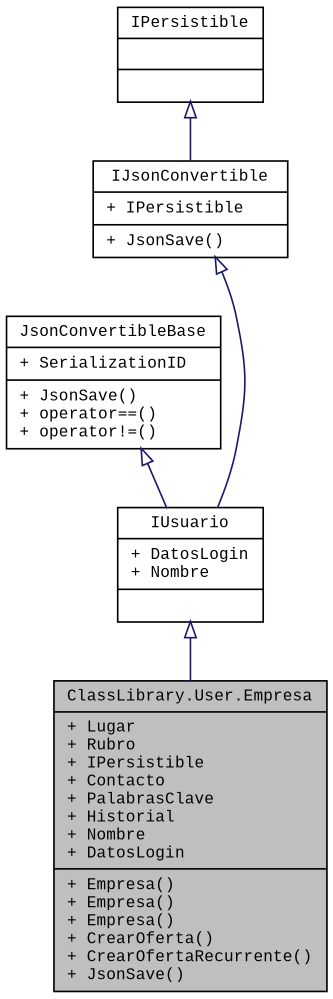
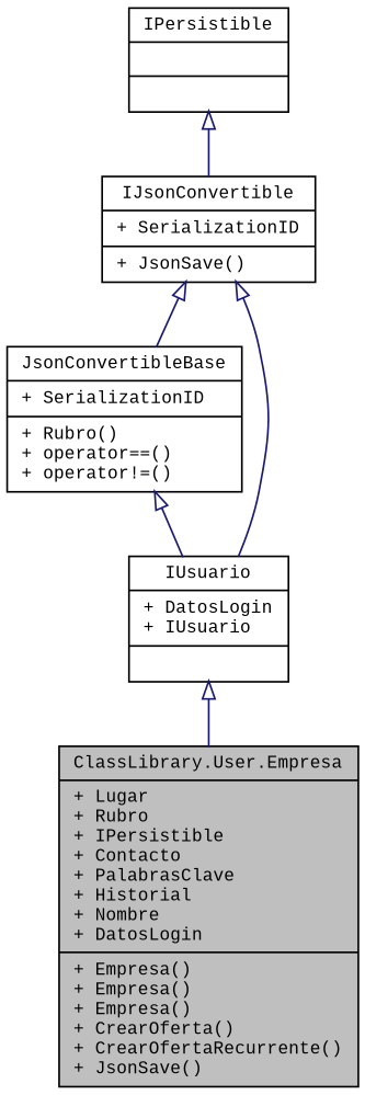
  digraph {
    fontname="Liberation Mono"
    node [color=black fillcolor=white fontname="Liberation Mono" fontsize=10 shape=record style=filled]
    edge [arrowtail=onormal color=midnightblue dir=back fontname="Liberation Mono" fontsize=10 labelfontname=Helvetica labelfontsize=10 style=solid]
    n1 [fillcolor=grey75 fontcolor=black height=0.2 label="{ClassLibrary.User.Empresa\n|+ Lugar\l+ Rubro\l+ IPersistible\l+ Contacto\l+ PalabrasClave\l+ Historial\l+ Nombre\l+ DatosLogin\l|+ Empresa()\l+ Empresa()\l+ Empresa()\l+ CrearOferta()\l+ CrearOfertaRecurrente()\l+ JsonSave()\l}" width=0.4]
-   n2 [height=0.2 label="{JsonConvertibleBase\n|+ SerializationID\l|+ JsonSave()\l+ operator==()\l+ operator!=()\l}" width=0.4]
-   n3 [height=0.2 label="{IUsuario\n|+ DatosLogin\l+ Nombre\l|}" width=0.4]
-   n4 [height=0.2 label="{IJsonConvertible\n|+ IPersistible\l|+ JsonSave()\l}" width=0.4]
+   n2 [height=0.2 label="{JsonConvertibleBase\n|+ SerializationID\l|+ Rubro()\l+ operator==()\l+ operator!=()\l}" width=0.4]
+   n3 [height=0.2 label="{IUsuario\n|+ DatosLogin\l+ IUsuario\l|}" width=0.4]
+   n4 [height=0.2 label="{IJsonConvertible\n|+ SerializationID\l|+ JsonSave()\l}" width=0.4]
    n5 [height=0.2 label="{IPersistible\n||}" width=0.4]
    n2 -> n3
    n3 -> n1
+   n4 -> n2
    n4 -> n3
    n5 -> n4
  }
